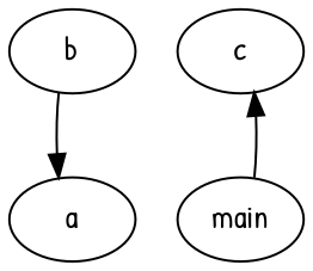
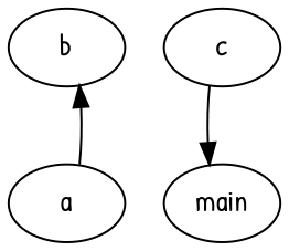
  digraph {
    fontname="Patrick Hand"
    node [flag=false fontname="Patrick Hand"]
    edge [fontname="Patrick Hand"]
    n1 [label=b]
    n2 [label=c]
    n3 [flag=true label=main]
    n4 [label=a]
-   n3 -> n2
-   n1 -> n4
+   n2 -> n3
+   n4 -> n1
  }
